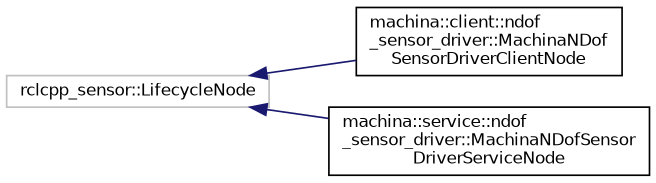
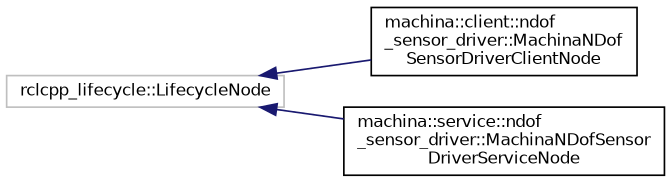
  digraph {
    rankdir=LR
    node [color=black fillcolor=white fontname=Helvetica fontsize=10 shape=record style=filled]
    edge [color=midnightblue dir=back fontname=Helvetica fontsize=10 labelfontname=Helvetica labelfontsize=10 style=solid]
-   n1 [color=grey75 height=0.2 label="rclcpp_sensor::LifecycleNode" width=0.4]
+   n1 [color=grey75 height=0.2 label="rclcpp_lifecycle::LifecycleNode" width=0.4]
    n2 [height=0.2 label="machina::client::ndof\l_sensor_driver::MachinaNDof\lSensorDriverClientNode" width=0.4]
    n3 [height=0.2 label="machina::service::ndof\l_sensor_driver::MachinaNDofSensor\lDriverServiceNode" width=0.4]
    n1 -> n2
    n1 -> n3
  }
